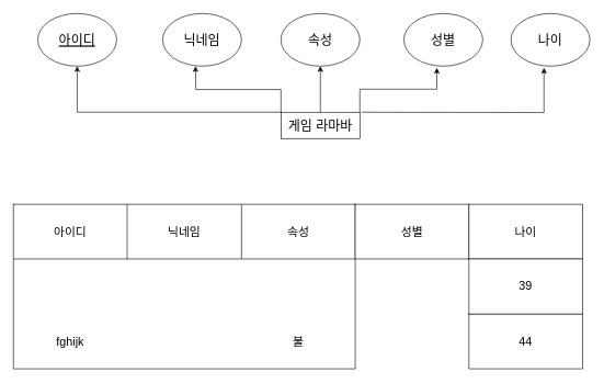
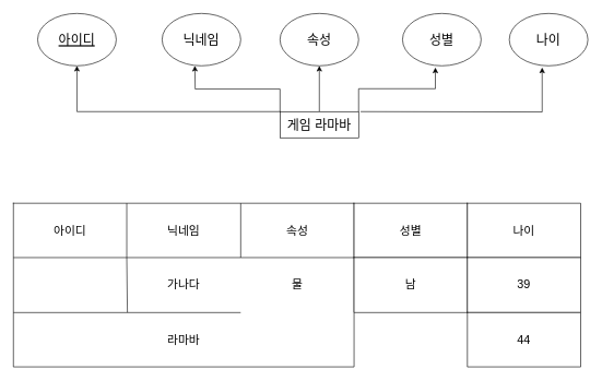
  <mxCell id="0" />
  <mxCell id="1" parent="0" />
  <mxCell id="2" value="&lt;span style=&quot;font-size: 20px&quot;&gt;속성&lt;/span&gt;" style="ellipse;whiteSpace=wrap;html=1;" vertex="1" parent="1"><mxGeometry x="427" y="20" width="120" height="80" as="geometry" /></mxCell>
  <mxCell id="3" value="&lt;span style=&quot;font-size: 20px&quot;&gt;성별&lt;/span&gt;" style="ellipse;whiteSpace=wrap;html=1;" vertex="1" parent="1"><mxGeometry x="614" y="20" width="120" height="80" as="geometry" /></mxCell>
  <mxCell id="4" value="&lt;span style=&quot;font-size: 20px&quot;&gt;닉네임&lt;/span&gt;" style="ellipse;whiteSpace=wrap;html=1;" vertex="1" parent="1"><mxGeometry x="247" y="20" width="120" height="80" as="geometry" /></mxCell>
  <mxCell id="5" style="edgeStyle=orthogonalEdgeStyle;rounded=0;orthogonalLoop=1;jettySize=auto;html=1;exitX=0;exitY=0;exitDx=0;exitDy=0;" edge="1" parent="1" source="9"><mxGeometry relative="1" as="geometry"><mxPoint x="297" y="100" as="targetPoint" /></mxGeometry></mxCell>
  <mxCell id="6" style="edgeStyle=orthogonalEdgeStyle;rounded=0;orthogonalLoop=1;jettySize=auto;html=1;exitX=0.5;exitY=0;exitDx=0;exitDy=0;entryX=0.5;entryY=1;entryDx=0;entryDy=0;" edge="1" parent="1" source="9" target="2"><mxGeometry relative="1" as="geometry" /></mxCell>
  <mxCell id="7" style="edgeStyle=orthogonalEdgeStyle;rounded=0;orthogonalLoop=1;jettySize=auto;html=1;exitX=1;exitY=0;exitDx=0;exitDy=0;entryX=0.418;entryY=1.033;entryDx=0;entryDy=0;entryPerimeter=0;" edge="1" parent="1" source="9" target="3"><mxGeometry relative="1" as="geometry" /></mxCell>
  <mxCell id="8" style="edgeStyle=orthogonalEdgeStyle;rounded=0;orthogonalLoop=1;jettySize=auto;html=1;exitX=0;exitY=0;exitDx=0;exitDy=0;entryX=0.5;entryY=1;entryDx=0;entryDy=0;" edge="1" parent="1" source="9" target="24"><mxGeometry relative="1" as="geometry"><Array as="points"><mxPoint x="117" y="170" /></Array></mxGeometry></mxCell>
  <mxCell id="9" value="게임 라마바" style="rounded=0;whiteSpace=wrap;html=1;fontSize=20;" vertex="1" parent="1"><mxGeometry x="427" y="170" width="120" height="40" as="geometry" /></mxCell>
  <mxCell id="10" value="" style="shape=table;html=1;whiteSpace=wrap;startSize=0;container=1;collapsible=0;childLayout=tableLayout;" vertex="1" parent="1"><mxGeometry x="20" y="310" width="520" height="250" as="geometry" /></mxCell>
  <mxCell id="11" value="" style="shape=partialRectangle;html=1;whiteSpace=wrap;collapsible=0;dropTarget=0;pointerEvents=0;fillColor=none;top=0;left=0;bottom=0;right=0;points=[[0,0.5],[1,0.5]];portConstraint=eastwest;" vertex="1" parent="10"><mxGeometry width="520" height="83" as="geometry" /></mxCell>
  <mxCell id="12" value="아이디" style="shape=partialRectangle;html=1;whiteSpace=wrap;connectable=0;fillColor=none;top=0;left=0;bottom=0;right=0;overflow=hidden;pointerEvents=1;fontSize=18;" vertex="1" parent="11"><mxGeometry width="173" height="83" as="geometry"><mxRectangle width="173" height="83" as="alternateBounds" /></mxGeometry></mxCell>
  <mxCell id="13" value="닉네임" style="shape=partialRectangle;html=1;whiteSpace=wrap;connectable=0;fillColor=none;top=0;left=0;bottom=0;right=0;overflow=hidden;pointerEvents=1;fontSize=18;" vertex="1" parent="11"><mxGeometry x="173" width="174" height="83" as="geometry"><mxRectangle width="174" height="83" as="alternateBounds" /></mxGeometry></mxCell>
  <mxCell id="14" value="속성" style="shape=partialRectangle;html=1;whiteSpace=wrap;connectable=0;fillColor=none;top=0;left=0;bottom=0;right=0;overflow=hidden;pointerEvents=1;fontSize=18;" vertex="1" parent="11"><mxGeometry x="347" width="173" height="83" as="geometry"><mxRectangle width="173" height="83" as="alternateBounds" /></mxGeometry></mxCell>
  <mxCell id="15" value="" style="shape=partialRectangle;html=1;whiteSpace=wrap;collapsible=0;dropTarget=0;pointerEvents=0;fillColor=none;top=0;left=0;bottom=0;right=0;points=[[0,0.5],[1,0.5]];portConstraint=eastwest;" vertex="1" parent="10"><mxGeometry y="83" width="520" height="84" as="geometry" /></mxCell>
+ <mxCell id="16" value="가나다" style="shape=partialRectangle;html=1;whiteSpace=wrap;connectable=0;fillColor=none;top=0;left=0;bottom=0;right=0;overflow=hidden;pointerEvents=1;fontSize=18;" vertex="1" parent="15"><mxGeometry x="173" width="174" height="84" as="geometry"><mxRectangle width="174" height="84" as="alternateBounds" /></mxGeometry></mxCell>
+ <mxCell id="17" value="물" style="shape=partialRectangle;html=1;whiteSpace=wrap;connectable=0;fillColor=none;top=0;left=0;bottom=0;right=0;overflow=hidden;pointerEvents=1;fontSize=18;" vertex="1" parent="15"><mxGeometry x="347" width="173" height="84" as="geometry"><mxRectangle width="173" height="84" as="alternateBounds" /></mxGeometry></mxCell>
  <mxCell id="18" value="" style="shape=partialRectangle;html=1;whiteSpace=wrap;collapsible=0;dropTarget=0;pointerEvents=0;fillColor=none;top=0;left=0;bottom=0;right=0;points=[[0,0.5],[1,0.5]];portConstraint=eastwest;" vertex="1" parent="10"><mxGeometry y="167" width="520" height="83" as="geometry" /></mxCell>
- <mxCell id="19" value="fghijk" style="shape=partialRectangle;html=1;whiteSpace=wrap;connectable=0;fillColor=none;top=0;left=0;bottom=0;right=0;overflow=hidden;pointerEvents=1;fontSize=18;" vertex="1" parent="18"><mxGeometry width="173" height="83" as="geometry"><mxRectangle width="173" height="83" as="alternateBounds" /></mxGeometry></mxCell>
- <mxCell id="21" value="불" style="shape=partialRectangle;html=1;whiteSpace=wrap;connectable=0;fillColor=none;top=0;left=0;bottom=0;right=0;overflow=hidden;pointerEvents=1;fontSize=18;" vertex="1" parent="18"><mxGeometry x="347" width="173" height="83" as="geometry"><mxRectangle width="173" height="83" as="alternateBounds" /></mxGeometry></mxCell>
+ <mxCell id="20" value="라마바" style="shape=partialRectangle;html=1;whiteSpace=wrap;connectable=0;fillColor=none;top=0;left=0;bottom=0;right=0;overflow=hidden;pointerEvents=1;fontSize=18;" vertex="1" parent="18"><mxGeometry x="173" width="174" height="83" as="geometry"><mxRectangle width="174" height="83" as="alternateBounds" /></mxGeometry></mxCell>
  <mxCell id="22" value="&lt;span style=&quot;font-size: 20px&quot;&gt;나이&lt;/span&gt;" style="ellipse;whiteSpace=wrap;html=1;" vertex="1" parent="1"><mxGeometry x="777" y="20" width="120" height="80" as="geometry" /></mxCell>
  <mxCell id="23" style="edgeStyle=orthogonalEdgeStyle;rounded=0;orthogonalLoop=1;jettySize=auto;html=1;entryX=0.418;entryY=1.033;entryDx=0;entryDy=0;entryPerimeter=0;" edge="1" parent="1" target="22"><mxGeometry relative="1" as="geometry"><mxPoint x="550" y="170" as="sourcePoint" /></mxGeometry></mxCell>
  <mxCell id="24" value="&lt;span style=&quot;font-size: 20px&quot;&gt;&lt;u&gt;아이디&lt;/u&gt;&lt;/span&gt;" style="ellipse;whiteSpace=wrap;html=1;" vertex="1" parent="1"><mxGeometry x="57" y="20" width="120" height="80" as="geometry" /></mxCell>
  <mxCell id="25" value="성별" style="shape=partialRectangle;html=1;whiteSpace=wrap;connectable=0;fillColor=default;top=1;left=1;bottom=1;right=1;overflow=hidden;pointerEvents=1;fontSize=18;" vertex="1" parent="1"><mxGeometry x="540" y="310" width="173" height="83" as="geometry"><mxRectangle width="173" height="83" as="alternateBounds" /></mxGeometry></mxCell>
+ <mxCell id="26" value="남" style="shape=partialRectangle;html=1;whiteSpace=wrap;connectable=0;fillColor=default;top=1;left=1;bottom=1;right=1;overflow=hidden;pointerEvents=1;fontSize=18;" vertex="1" parent="1"><mxGeometry x="540" y="393" width="173" height="84" as="geometry"><mxRectangle width="173" height="84" as="alternateBounds" /></mxGeometry></mxCell>
  <mxCell id="27" value="나이" style="shape=partialRectangle;html=1;whiteSpace=wrap;connectable=0;fillColor=default;top=1;left=1;bottom=1;right=1;overflow=hidden;pointerEvents=1;fontSize=18;" vertex="1" parent="1"><mxGeometry x="713" y="310" width="173" height="83" as="geometry"><mxRectangle width="173" height="83" as="alternateBounds" /></mxGeometry></mxCell>
  <mxCell id="28" value="39" style="shape=partialRectangle;html=1;whiteSpace=wrap;connectable=0;fillColor=default;top=1;left=1;bottom=1;right=1;overflow=hidden;pointerEvents=1;fontSize=18;" vertex="1" parent="1"><mxGeometry x="713" y="393" width="173" height="84" as="geometry"><mxRectangle width="173" height="84" as="alternateBounds" /></mxGeometry></mxCell>
  <mxCell id="29" value="44" style="shape=partialRectangle;html=1;whiteSpace=wrap;connectable=0;fillColor=default;top=1;left=1;bottom=1;right=1;overflow=hidden;pointerEvents=1;fontSize=18;" vertex="1" parent="1"><mxGeometry x="713" y="477" width="173" height="83" as="geometry"><mxRectangle width="173" height="83" as="alternateBounds" /></mxGeometry></mxCell>
